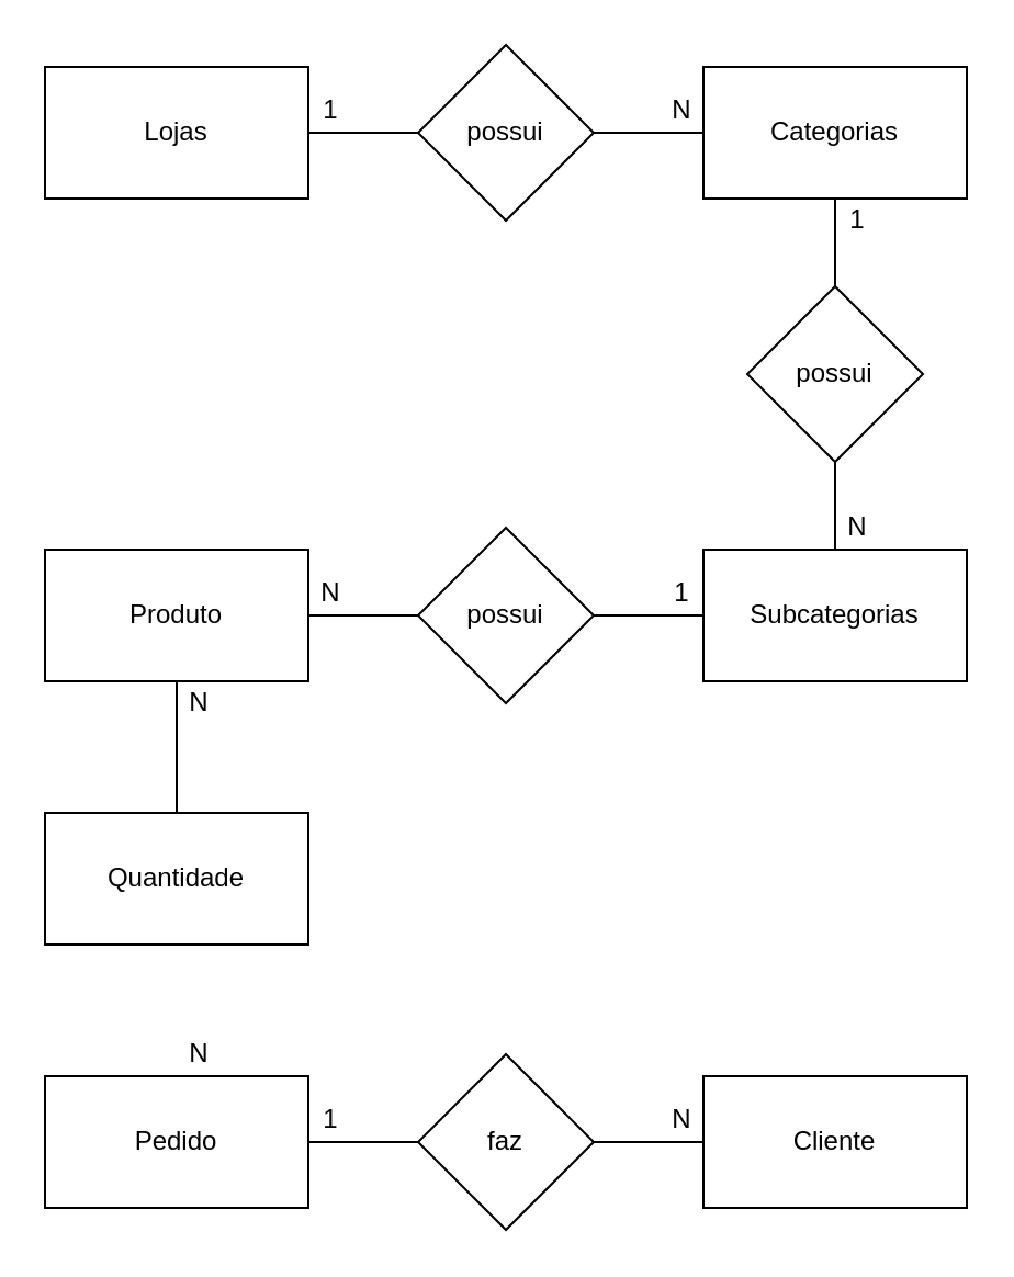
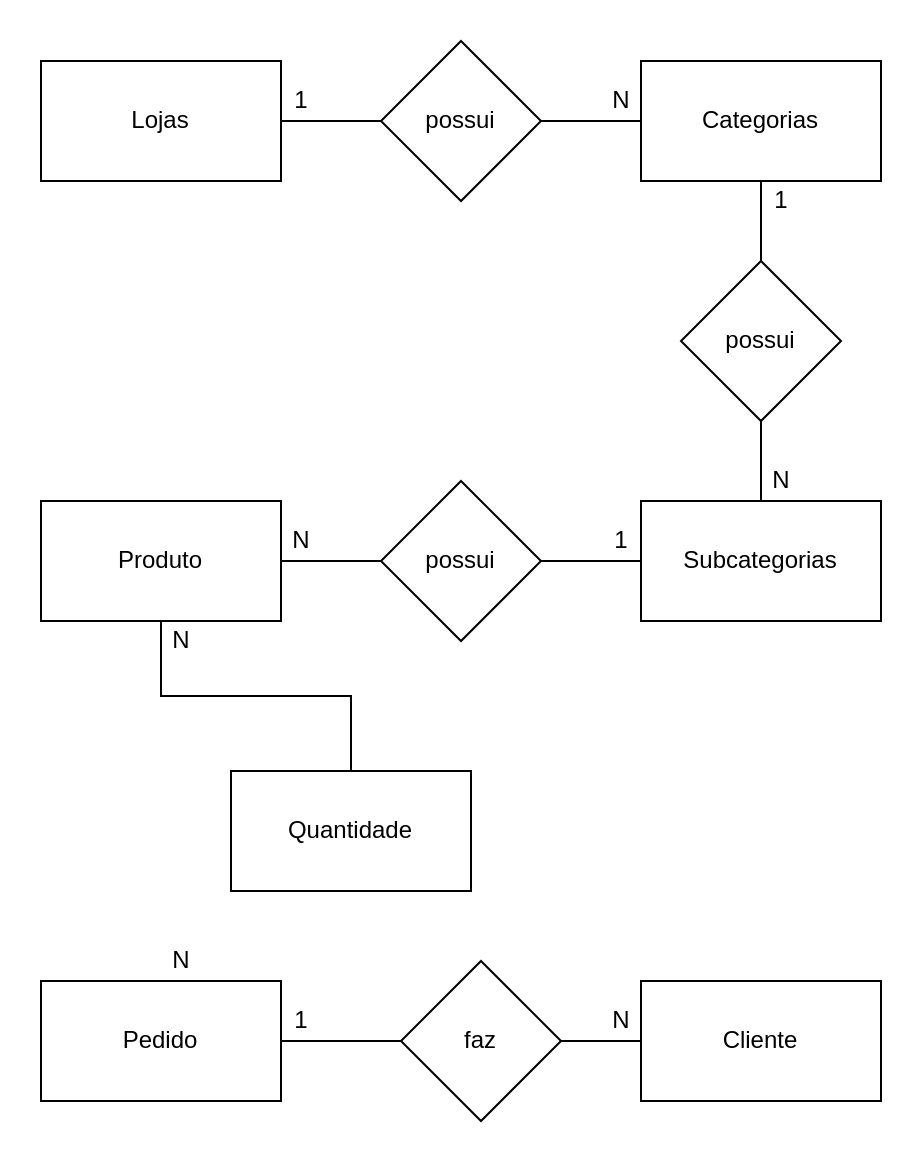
  <mxCell id="0" />
  <mxCell id="1" parent="0" />
  <mxCell id="2" value="Lojas" style="rounded=0;whiteSpace=wrap;html=1;" vertex="1" parent="1"><mxGeometry x="20" y="30" width="120" height="60" as="geometry" /></mxCell>
  <mxCell id="3" value="Categorias" style="rounded=0;whiteSpace=wrap;html=1;" vertex="1" parent="1"><mxGeometry x="320" y="30" width="120" height="60" as="geometry" /></mxCell>
  <mxCell id="4" style="edgeStyle=orthogonalEdgeStyle;rounded=0;orthogonalLoop=1;jettySize=auto;html=1;entryX=0;entryY=0.5;entryDx=0;entryDy=0;endArrow=none;endFill=0;" edge="1" parent="1" source="6" target="3"><mxGeometry relative="1" as="geometry" /></mxCell>
  <mxCell id="5" style="edgeStyle=orthogonalEdgeStyle;rounded=0;orthogonalLoop=1;jettySize=auto;html=1;entryX=1;entryY=0.5;entryDx=0;entryDy=0;endArrow=none;endFill=0;" edge="1" parent="1" source="6" target="2"><mxGeometry relative="1" as="geometry" /></mxCell>
  <mxCell id="6" value="possui" style="rhombus;whiteSpace=wrap;html=1;" vertex="1" parent="1"><mxGeometry x="190" y="20" width="80" height="80" as="geometry" /></mxCell>
  <mxCell id="7" value="1" style="text;html=1;align=center;verticalAlign=middle;resizable=0;points=[];autosize=1;" vertex="1" parent="1"><mxGeometry x="140" y="40" width="20" height="20" as="geometry" /></mxCell>
  <mxCell id="8" value="N" style="text;html=1;align=center;verticalAlign=middle;resizable=0;points=[];autosize=1;" vertex="1" parent="1"><mxGeometry x="300" y="40" width="20" height="20" as="geometry" /></mxCell>
  <mxCell id="9" style="edgeStyle=orthogonalEdgeStyle;rounded=0;orthogonalLoop=1;jettySize=auto;html=1;entryX=0.5;entryY=1;entryDx=0;entryDy=0;endArrow=none;endFill=0;" edge="1" parent="1" source="10" target="3"><mxGeometry relative="1" as="geometry" /></mxCell>
  <mxCell id="10" value="possui" style="rhombus;whiteSpace=wrap;html=1;" vertex="1" parent="1"><mxGeometry x="340" y="130" width="80" height="80" as="geometry" /></mxCell>
  <mxCell id="11" style="edgeStyle=orthogonalEdgeStyle;rounded=0;orthogonalLoop=1;jettySize=auto;html=1;entryX=0.5;entryY=1;entryDx=0;entryDy=0;endArrow=none;endFill=0;" edge="1" parent="1" source="12" target="10"><mxGeometry relative="1" as="geometry" /></mxCell>
  <mxCell id="12" value="Subcategorias" style="rounded=0;whiteSpace=wrap;html=1;" vertex="1" parent="1"><mxGeometry x="320" y="250" width="120" height="60" as="geometry" /></mxCell>
  <mxCell id="13" value="1" style="text;html=1;align=center;verticalAlign=middle;resizable=0;points=[];autosize=1;" vertex="1" parent="1"><mxGeometry x="380" y="90" width="20" height="20" as="geometry" /></mxCell>
  <mxCell id="14" value="N" style="text;html=1;align=center;verticalAlign=middle;resizable=0;points=[];autosize=1;" vertex="1" parent="1"><mxGeometry x="380" y="230" width="20" height="20" as="geometry" /></mxCell>
  <mxCell id="15" value="Produto" style="whiteSpace=wrap;html=1;" vertex="1" parent="1"><mxGeometry x="20" y="250" width="120" height="60" as="geometry" /></mxCell>
  <mxCell id="16" style="edgeStyle=orthogonalEdgeStyle;rounded=0;orthogonalLoop=1;jettySize=auto;html=1;entryX=1;entryY=0.5;entryDx=0;entryDy=0;endArrow=none;endFill=0;" edge="1" parent="1" source="18" target="15"><mxGeometry relative="1" as="geometry" /></mxCell>
  <mxCell id="17" style="edgeStyle=orthogonalEdgeStyle;rounded=0;orthogonalLoop=1;jettySize=auto;html=1;entryX=0;entryY=0.5;entryDx=0;entryDy=0;endArrow=none;endFill=0;" edge="1" parent="1" source="18" target="12"><mxGeometry relative="1" as="geometry" /></mxCell>
  <mxCell id="18" value="possui" style="rhombus;whiteSpace=wrap;html=1;" vertex="1" parent="1"><mxGeometry x="190" y="240" width="80" height="80" as="geometry" /></mxCell>
  <mxCell id="19" value="1" style="text;html=1;align=center;verticalAlign=middle;resizable=0;points=[];autosize=1;" vertex="1" parent="1"><mxGeometry x="300" y="260" width="20" height="20" as="geometry" /></mxCell>
  <mxCell id="20" value="N" style="text;html=1;align=center;verticalAlign=middle;resizable=0;points=[];autosize=1;" vertex="1" parent="1"><mxGeometry x="140" y="260" width="20" height="20" as="geometry" /></mxCell>
  <mxCell id="21" style="edgeStyle=orthogonalEdgeStyle;rounded=0;orthogonalLoop=1;jettySize=auto;html=1;entryX=1;entryY=0.5;entryDx=0;entryDy=0;endArrow=none;endFill=0;" edge="1" parent="1" source="22" target="25"><mxGeometry relative="1" as="geometry" /></mxCell>
  <mxCell id="22" value="Cliente" style="whiteSpace=wrap;html=1;" vertex="1" parent="1"><mxGeometry x="320" y="490" width="120" height="60" as="geometry" /></mxCell>
  <mxCell id="23" value="Pedido" style="whiteSpace=wrap;html=1;" vertex="1" parent="1"><mxGeometry x="20" y="490" width="120" height="60" as="geometry" /></mxCell>
  <mxCell id="24" style="edgeStyle=orthogonalEdgeStyle;rounded=0;orthogonalLoop=1;jettySize=auto;html=1;entryX=1;entryY=0.5;entryDx=0;entryDy=0;endArrow=none;endFill=0;" edge="1" parent="1" source="25" target="23"><mxGeometry relative="1" as="geometry" /></mxCell>
- <mxCell id="25" value="faz" style="rhombus;whiteSpace=wrap;html=1;" vertex="1" parent="1"><mxGeometry x="190" y="480" width="80" height="80" as="geometry" /></mxCell>
+ <mxCell id="25" value="faz" style="rhombus;whiteSpace=wrap;html=1;" vertex="1" parent="1"><mxGeometry x="200" y="480" width="80" height="80" as="geometry" /></mxCell>
  <mxCell id="26" value="N" style="text;html=1;align=center;verticalAlign=middle;resizable=0;points=[];autosize=1;" vertex="1" parent="1"><mxGeometry x="300" y="500" width="20" height="20" as="geometry" /></mxCell>
  <mxCell id="27" value="1" style="text;html=1;align=center;verticalAlign=middle;resizable=0;points=[];autosize=1;" vertex="1" parent="1"><mxGeometry x="140" y="500" width="20" height="20" as="geometry" /></mxCell>
  <mxCell id="28" style="edgeStyle=orthogonalEdgeStyle;rounded=0;orthogonalLoop=1;jettySize=auto;html=1;entryX=0.5;entryY=1;entryDx=0;entryDy=0;endArrow=none;endFill=0;" edge="1" parent="1" source="29" target="15"><mxGeometry relative="1" as="geometry" /></mxCell>
- <mxCell id="29" value="Quantidade" style="rounded=0;whiteSpace=wrap;html=1;" vertex="1" parent="1"><mxGeometry x="20" y="370" width="120" height="60" as="geometry" /></mxCell>
+ <mxCell id="29" value="Quantidade" style="rounded=0;whiteSpace=wrap;html=1;" vertex="1" parent="1"><mxGeometry x="115" y="385" width="120" height="60" as="geometry" /></mxCell>
  <mxCell id="30" value="N" style="text;html=1;align=center;verticalAlign=middle;resizable=0;points=[];autosize=1;" vertex="1" parent="1"><mxGeometry x="80" y="310" width="20" height="20" as="geometry" /></mxCell>
  <mxCell id="31" value="N" style="text;html=1;align=center;verticalAlign=middle;resizable=0;points=[];autosize=1;" vertex="1" parent="1"><mxGeometry x="80" y="470" width="20" height="20" as="geometry" /></mxCell>
